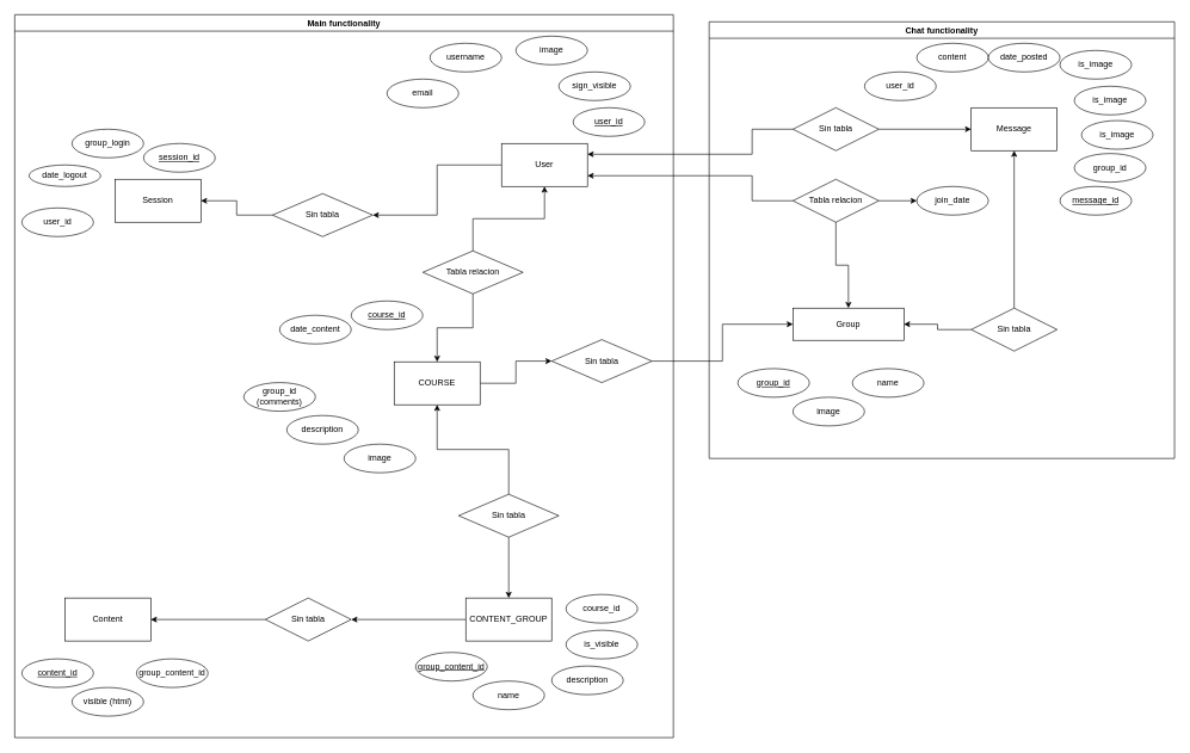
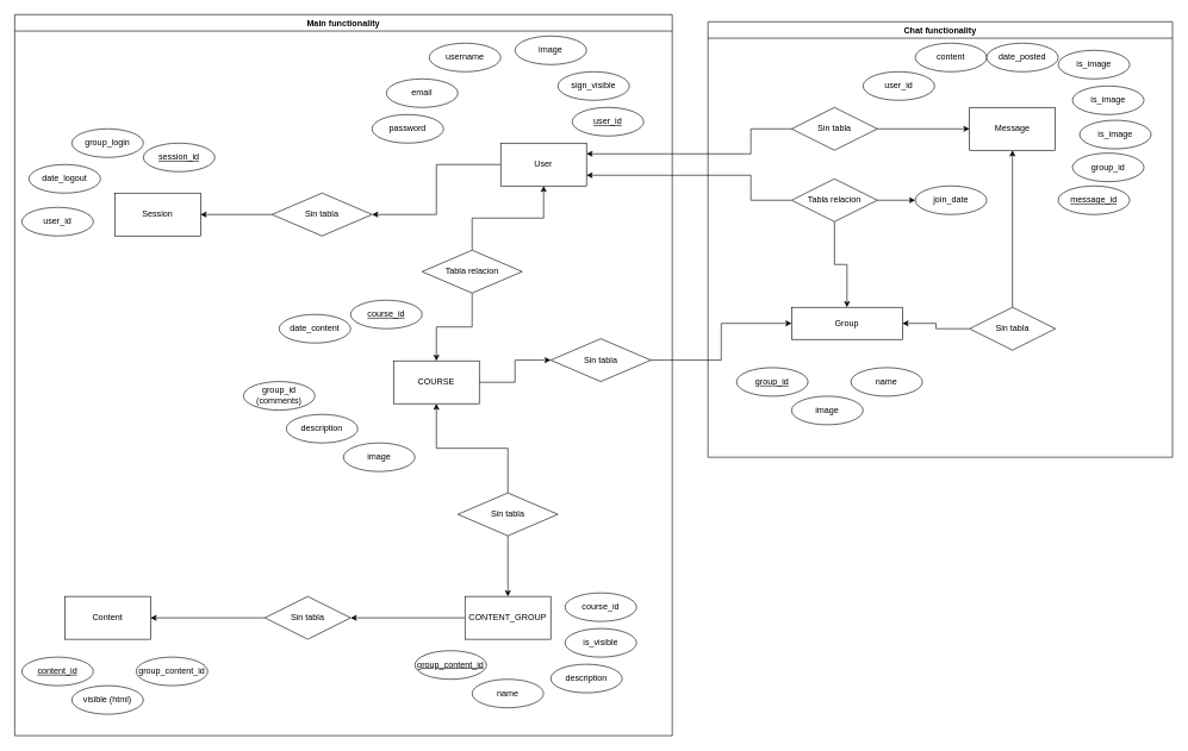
  <mxCell id="0" />
  <mxCell id="1" parent="0" />
  <mxCell id="2" value="Chat functionality" style="swimlane;whiteSpace=wrap;html=1;" parent="1" vertex="1"><mxGeometry x="990" y="30" width="650" height="610" as="geometry" /></mxCell>
  <mxCell id="3" value="Group" style="rounded=0;whiteSpace=wrap;html=1;" parent="2" vertex="1"><mxGeometry x="117" y="400" width="155" height="45" as="geometry" /></mxCell>
  <mxCell id="4" value="Message" style="rounded=0;whiteSpace=wrap;html=1;" parent="2" vertex="1"><mxGeometry x="366" y="120" width="120" height="60" as="geometry" /></mxCell>
  <mxCell id="5" value="user_id" style="ellipse;whiteSpace=wrap;html=1;align=center;" parent="2" vertex="1"><mxGeometry x="217" y="70" width="100" height="40" as="geometry" /></mxCell>
  <mxCell id="6" value="image" style="ellipse;whiteSpace=wrap;html=1;align=center;" parent="2" vertex="1"><mxGeometry x="117" y="524.5" width="100" height="40" as="geometry" /></mxCell>
  <mxCell id="7" value="group_id" style="ellipse;whiteSpace=wrap;html=1;align=center;fontStyle=4;" parent="2" vertex="1"><mxGeometry x="40" y="484.5" width="100" height="40" as="geometry" /></mxCell>
  <mxCell id="8" value="message_id" style="ellipse;whiteSpace=wrap;html=1;align=center;fontStyle=4;" parent="2" vertex="1"><mxGeometry x="490" y="230" width="100" height="40" as="geometry" /></mxCell>
  <mxCell id="9" value="group_id" style="ellipse;whiteSpace=wrap;html=1;align=center;" parent="2" vertex="1"><mxGeometry x="510" y="184" width="100" height="40" as="geometry" /></mxCell>
  <mxCell id="10" value="content" style="ellipse;whiteSpace=wrap;html=1;align=center;" parent="2" vertex="1"><mxGeometry x="290" y="30" width="100" height="40" as="geometry" /></mxCell>
  <mxCell id="11" value="is_image" style="ellipse;whiteSpace=wrap;html=1;align=center;" parent="2" vertex="1"><mxGeometry x="490" y="40" width="100" height="40" as="geometry" /></mxCell>
  <mxCell id="12" value="name" style="ellipse;whiteSpace=wrap;html=1;align=center;" parent="2" vertex="1"><mxGeometry x="200" y="484.5" width="100" height="40" as="geometry" /></mxCell>
  <mxCell id="13" style="edgeStyle=orthogonalEdgeStyle;rounded=0;orthogonalLoop=1;jettySize=auto;html=1;entryX=0;entryY=0.5;entryDx=0;entryDy=0;" parent="2" source="14" target="4" edge="1"><mxGeometry relative="1" as="geometry" /></mxCell>
  <mxCell id="14" value="Sin tabla" style="shape=rhombus;perimeter=rhombusPerimeter;whiteSpace=wrap;html=1;align=center;" parent="2" vertex="1"><mxGeometry x="117" y="120" width="120" height="60" as="geometry" /></mxCell>
  <mxCell id="15" style="edgeStyle=orthogonalEdgeStyle;rounded=0;orthogonalLoop=1;jettySize=auto;html=1;exitX=0.5;exitY=1;exitDx=0;exitDy=0;entryX=0.5;entryY=0;entryDx=0;entryDy=0;" parent="2" source="17" target="3" edge="1"><mxGeometry relative="1" as="geometry" /></mxCell>
  <mxCell id="16" style="edgeStyle=orthogonalEdgeStyle;rounded=0;orthogonalLoop=1;jettySize=auto;html=1;entryX=0;entryY=0.5;entryDx=0;entryDy=0;" edge="1" parent="2" source="17" target="24"><mxGeometry relative="1" as="geometry" /></mxCell>
  <mxCell id="17" value="Tabla relacion" style="shape=rhombus;perimeter=rhombusPerimeter;whiteSpace=wrap;html=1;align=center;" parent="2" vertex="1"><mxGeometry x="117" y="220" width="120" height="60" as="geometry" /></mxCell>
  <mxCell id="18" style="edgeStyle=orthogonalEdgeStyle;rounded=0;orthogonalLoop=1;jettySize=auto;html=1;entryX=1;entryY=0.5;entryDx=0;entryDy=0;" parent="2" source="20" target="3" edge="1"><mxGeometry relative="1" as="geometry" /></mxCell>
  <mxCell id="19" style="edgeStyle=orthogonalEdgeStyle;rounded=0;orthogonalLoop=1;jettySize=auto;html=1;entryX=0.5;entryY=1;entryDx=0;entryDy=0;" parent="2" source="20" target="4" edge="1"><mxGeometry relative="1" as="geometry" /></mxCell>
  <mxCell id="20" value="Sin tabla" style="shape=rhombus;perimeter=rhombusPerimeter;whiteSpace=wrap;html=1;align=center;" parent="2" vertex="1"><mxGeometry x="366" y="400" width="120" height="60" as="geometry" /></mxCell>
  <mxCell id="21" value="is_image" style="ellipse;whiteSpace=wrap;html=1;align=center;" vertex="1" parent="2"><mxGeometry x="520" y="138" width="100" height="40" as="geometry" /></mxCell>
  <mxCell id="22" value="is_image" style="ellipse;whiteSpace=wrap;html=1;align=center;" vertex="1" parent="2"><mxGeometry x="510" y="90" width="100" height="40" as="geometry" /></mxCell>
  <mxCell id="23" value="date_posted" style="ellipse;whiteSpace=wrap;html=1;align=center;" vertex="1" parent="2"><mxGeometry x="390" y="30" width="100" height="40" as="geometry" /></mxCell>
  <mxCell id="24" value="join_date" style="ellipse;whiteSpace=wrap;html=1;align=center;" vertex="1" parent="2"><mxGeometry x="290" y="230" width="100" height="40" as="geometry" /></mxCell>
  <mxCell id="25" value="Main functionality" style="swimlane;whiteSpace=wrap;html=1;" parent="1" vertex="1"><mxGeometry x="20" y="20" width="920" height="1010" as="geometry" /></mxCell>
  <mxCell id="26" style="edgeStyle=orthogonalEdgeStyle;rounded=0;orthogonalLoop=1;jettySize=auto;html=1;exitX=0;exitY=0.5;exitDx=0;exitDy=0;entryX=1;entryY=0.5;entryDx=0;entryDy=0;" parent="25" source="27" target="41" edge="1"><mxGeometry relative="1" as="geometry" /></mxCell>
  <mxCell id="27" value="User" style="rounded=0;whiteSpace=wrap;html=1;" parent="25" vertex="1"><mxGeometry x="680" y="180" width="120" height="60" as="geometry" /></mxCell>
  <mxCell id="28" style="edgeStyle=orthogonalEdgeStyle;rounded=0;orthogonalLoop=1;jettySize=auto;html=1;exitX=0;exitY=0.5;exitDx=0;exitDy=0;entryX=1;entryY=0.5;entryDx=0;entryDy=0;" parent="25" source="29" target="45" edge="1"><mxGeometry relative="1" as="geometry" /></mxCell>
  <mxCell id="29" value="CONTENT_GROUP" style="rounded=0;whiteSpace=wrap;html=1;" parent="25" vertex="1"><mxGeometry x="630" y="815" width="120" height="60" as="geometry" /></mxCell>
- <mxCell id="30" value="Session" style="rounded=0;whiteSpace=wrap;html=1;" parent="25" vertex="1"><mxGeometry x="140" y="230" width="120" height="60" as="geometry" /></mxCell>
+ <mxCell id="30" value="Session" style="rounded=0;whiteSpace=wrap;html=1;" parent="25" vertex="1"><mxGeometry x="140" y="250" width="120" height="60" as="geometry" /></mxCell>
+ <mxCell id="31" value="password" style="ellipse;whiteSpace=wrap;html=1;align=center;" parent="25" vertex="1"><mxGeometry x="500" y="140" width="100" height="40" as="geometry" /></mxCell>
  <mxCell id="32" value="email" style="ellipse;whiteSpace=wrap;html=1;align=center;" parent="25" vertex="1"><mxGeometry x="520" y="90" width="100" height="40" as="geometry" /></mxCell>
  <mxCell id="33" value="username" style="ellipse;whiteSpace=wrap;html=1;align=center;" parent="25" vertex="1"><mxGeometry x="580" y="40" width="100" height="40" as="geometry" /></mxCell>
  <mxCell id="34" value="sign_visible" style="ellipse;whiteSpace=wrap;html=1;align=center;" parent="25" vertex="1"><mxGeometry x="760" y="80" width="100" height="40" as="geometry" /></mxCell>
  <mxCell id="35" value="group_login" style="ellipse;whiteSpace=wrap;html=1;align=center;" parent="25" vertex="1"><mxGeometry x="80" y="160" width="100" height="40" as="geometry" /></mxCell>
- <mxCell id="36" value="date_logout" style="ellipse;whiteSpace=wrap;html=1;align=center;" parent="25" vertex="1"><mxGeometry x="20" y="210" width="100" height="30" as="geometry" /></mxCell>
+ <mxCell id="36" value="date_logout" style="ellipse;whiteSpace=wrap;html=1;align=center;" parent="25" vertex="1"><mxGeometry x="20" y="210" width="100" height="40" as="geometry" /></mxCell>
  <mxCell id="37" value="user_id" style="ellipse;whiteSpace=wrap;html=1;align=center;" parent="25" vertex="1"><mxGeometry x="10" y="270" width="100" height="40" as="geometry" /></mxCell>
  <mxCell id="38" value="Content" style="rounded=0;whiteSpace=wrap;html=1;" parent="25" vertex="1"><mxGeometry x="70" y="815" width="120" height="60" as="geometry" /></mxCell>
  <mxCell id="39" value="user_id" style="ellipse;whiteSpace=wrap;html=1;align=center;fontStyle=4;" parent="25" vertex="1"><mxGeometry x="780" y="130" width="100" height="40" as="geometry" /></mxCell>
  <mxCell id="40" style="edgeStyle=orthogonalEdgeStyle;rounded=0;orthogonalLoop=1;jettySize=auto;html=1;exitX=0;exitY=0.5;exitDx=0;exitDy=0;entryX=1;entryY=0.5;entryDx=0;entryDy=0;" parent="25" source="41" target="30" edge="1"><mxGeometry relative="1" as="geometry" /></mxCell>
  <mxCell id="41" value="Sin tabla" style="shape=rhombus;perimeter=rhombusPerimeter;whiteSpace=wrap;html=1;align=center;" parent="25" vertex="1"><mxGeometry x="360" y="250" width="140" height="60" as="geometry" /></mxCell>
  <mxCell id="42" value="group_content_id" style="ellipse;whiteSpace=wrap;html=1;align=center;fontStyle=4;" parent="25" vertex="1"><mxGeometry x="560" y="891" width="100" height="40" as="geometry" /></mxCell>
  <mxCell id="43" value="content_id" style="ellipse;whiteSpace=wrap;html=1;align=center;fontStyle=4;" parent="25" vertex="1"><mxGeometry x="10" y="900" width="100" height="40" as="geometry" /></mxCell>
  <mxCell id="44" style="edgeStyle=orthogonalEdgeStyle;rounded=0;orthogonalLoop=1;jettySize=auto;html=1;entryX=1;entryY=0.5;entryDx=0;entryDy=0;" parent="25" source="45" target="38" edge="1"><mxGeometry relative="1" as="geometry" /></mxCell>
  <mxCell id="45" value="Sin tabla" style="shape=rhombus;perimeter=rhombusPerimeter;whiteSpace=wrap;html=1;align=center;" parent="25" vertex="1"><mxGeometry x="350" y="815" width="120" height="60" as="geometry" /></mxCell>
  <mxCell id="46" value="visible (html)" style="ellipse;whiteSpace=wrap;html=1;align=center;" parent="25" vertex="1"><mxGeometry x="80" y="940" width="100" height="40" as="geometry" /></mxCell>
  <mxCell id="47" style="edgeStyle=orthogonalEdgeStyle;rounded=0;orthogonalLoop=1;jettySize=auto;html=1;exitX=1;exitY=0.5;exitDx=0;exitDy=0;entryX=0;entryY=0.5;entryDx=0;entryDy=0;" edge="1" parent="25" source="48" target="61"><mxGeometry relative="1" as="geometry" /></mxCell>
  <mxCell id="48" value="COURSE" style="rounded=0;whiteSpace=wrap;html=1;" vertex="1" parent="25"><mxGeometry x="530" y="485" width="120" height="60" as="geometry" /></mxCell>
  <mxCell id="49" style="edgeStyle=orthogonalEdgeStyle;rounded=0;orthogonalLoop=1;jettySize=auto;html=1;exitX=0.5;exitY=1;exitDx=0;exitDy=0;entryX=0.5;entryY=0;entryDx=0;entryDy=0;" edge="1" parent="25" source="51" target="48"><mxGeometry relative="1" as="geometry" /></mxCell>
  <mxCell id="50" style="edgeStyle=orthogonalEdgeStyle;rounded=0;orthogonalLoop=1;jettySize=auto;html=1;exitX=0.5;exitY=0;exitDx=0;exitDy=0;entryX=0.5;entryY=1;entryDx=0;entryDy=0;" edge="1" parent="25" source="51" target="27"><mxGeometry relative="1" as="geometry" /></mxCell>
  <mxCell id="51" value="Tabla relacion" style="shape=rhombus;perimeter=rhombusPerimeter;whiteSpace=wrap;html=1;align=center;" vertex="1" parent="25"><mxGeometry x="570" y="330" width="140" height="60" as="geometry" /></mxCell>
  <mxCell id="52" style="edgeStyle=orthogonalEdgeStyle;rounded=0;orthogonalLoop=1;jettySize=auto;html=1;exitX=0.5;exitY=1;exitDx=0;exitDy=0;entryX=0.5;entryY=0;entryDx=0;entryDy=0;" edge="1" parent="25" source="54" target="29"><mxGeometry relative="1" as="geometry" /></mxCell>
  <mxCell id="53" style="edgeStyle=orthogonalEdgeStyle;rounded=0;orthogonalLoop=1;jettySize=auto;html=1;exitX=0.5;exitY=0;exitDx=0;exitDy=0;entryX=0.5;entryY=1;entryDx=0;entryDy=0;" edge="1" parent="25" source="54" target="48"><mxGeometry relative="1" as="geometry" /></mxCell>
  <mxCell id="54" value="Sin tabla" style="shape=rhombus;perimeter=rhombusPerimeter;whiteSpace=wrap;html=1;align=center;" vertex="1" parent="25"><mxGeometry x="620" y="670" width="140" height="60" as="geometry" /></mxCell>
  <mxCell id="55" value="name" style="ellipse;whiteSpace=wrap;html=1;align=center;" vertex="1" parent="25"><mxGeometry x="640" y="931" width="100" height="40" as="geometry" /></mxCell>
  <mxCell id="56" value="description" style="ellipse;whiteSpace=wrap;html=1;align=center;" vertex="1" parent="25"><mxGeometry x="750" y="910" width="100" height="40" as="geometry" /></mxCell>
  <mxCell id="57" value="course_id" style="ellipse;whiteSpace=wrap;html=1;align=center;fontStyle=4;" vertex="1" parent="25"><mxGeometry x="470" y="400" width="100" height="40" as="geometry" /></mxCell>
  <mxCell id="58" value="date_content" style="ellipse;whiteSpace=wrap;html=1;align=center;" vertex="1" parent="25"><mxGeometry x="370" y="420" width="100" height="40" as="geometry" /></mxCell>
  <mxCell id="59" value="session_id" style="ellipse;whiteSpace=wrap;html=1;align=center;fontStyle=4;" vertex="1" parent="25"><mxGeometry x="180" y="180" width="100" height="40" as="geometry" /></mxCell>
  <mxCell id="60" value="group_id (comments)" style="ellipse;whiteSpace=wrap;html=1;align=center;" vertex="1" parent="25"><mxGeometry x="320" y="514" width="100" height="40" as="geometry" /></mxCell>
  <mxCell id="61" value="Sin tabla" style="shape=rhombus;perimeter=rhombusPerimeter;whiteSpace=wrap;html=1;align=center;" vertex="1" parent="25"><mxGeometry x="750" y="454" width="140" height="60" as="geometry" /></mxCell>
  <mxCell id="62" value="image" style="ellipse;whiteSpace=wrap;html=1;align=center;" vertex="1" parent="25"><mxGeometry x="460" y="600" width="100" height="40" as="geometry" /></mxCell>
  <mxCell id="63" value="description" style="ellipse;whiteSpace=wrap;html=1;align=center;" vertex="1" parent="25"><mxGeometry x="380" y="560" width="100" height="40" as="geometry" /></mxCell>
  <mxCell id="64" value="group_content_id" style="ellipse;whiteSpace=wrap;html=1;align=center;" vertex="1" parent="25"><mxGeometry x="170" y="900" width="100" height="40" as="geometry" /></mxCell>
  <mxCell id="65" value="is_visible" style="ellipse;whiteSpace=wrap;html=1;align=center;" vertex="1" parent="25"><mxGeometry x="770" y="860" width="100" height="40" as="geometry" /></mxCell>
  <mxCell id="66" value="course_id" style="ellipse;whiteSpace=wrap;html=1;align=center;" vertex="1" parent="25"><mxGeometry x="770" y="810" width="100" height="40" as="geometry" /></mxCell>
  <mxCell id="67" value="image" style="ellipse;whiteSpace=wrap;html=1;align=center;" vertex="1" parent="25"><mxGeometry x="700" y="30" width="100" height="40" as="geometry" /></mxCell>
  <mxCell id="68" style="edgeStyle=orthogonalEdgeStyle;rounded=0;orthogonalLoop=1;jettySize=auto;html=1;exitX=0;exitY=0.5;exitDx=0;exitDy=0;entryX=1;entryY=0.25;entryDx=0;entryDy=0;" parent="1" source="14" target="27" edge="1"><mxGeometry relative="1" as="geometry"><Array as="points"><mxPoint x="1050" y="180" /><mxPoint x="1050" y="215" /></Array></mxGeometry></mxCell>
  <mxCell id="69" style="edgeStyle=orthogonalEdgeStyle;rounded=0;orthogonalLoop=1;jettySize=auto;html=1;exitX=0;exitY=0.5;exitDx=0;exitDy=0;entryX=1;entryY=0.75;entryDx=0;entryDy=0;" parent="1" source="17" target="27" edge="1"><mxGeometry relative="1" as="geometry"><Array as="points"><mxPoint x="1050" y="280" /><mxPoint x="1050" y="245" /></Array></mxGeometry></mxCell>
  <mxCell id="70" style="edgeStyle=orthogonalEdgeStyle;rounded=0;orthogonalLoop=1;jettySize=auto;html=1;entryX=0;entryY=0.5;entryDx=0;entryDy=0;" edge="1" parent="1" source="61" target="3"><mxGeometry relative="1" as="geometry" /></mxCell>
